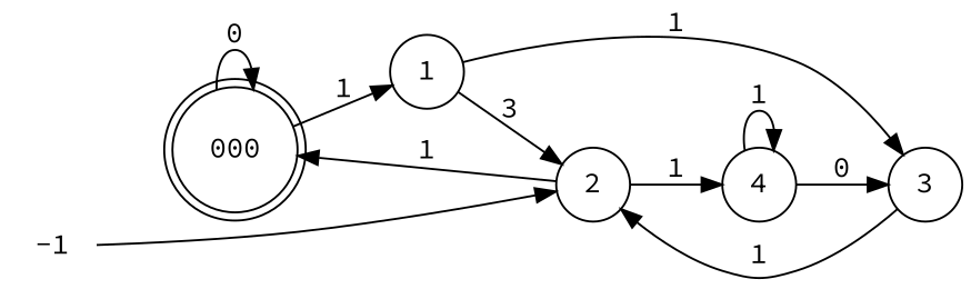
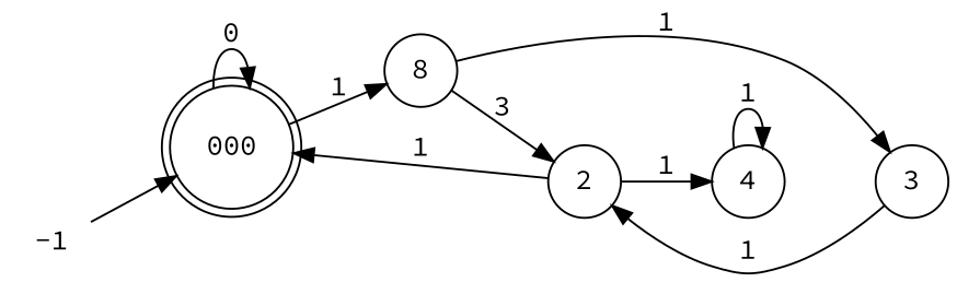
  digraph {
    fontname="Source Code Pro"
    rankdir=LR
    node [fontname="Source Code Pro" shape=circle]
    edge [fontname="Source Code Pro"]
    n1 [label=000 ordering=out shape=doublecircle]
-   1
+   1 [label=8]
    2
    3
    -1 [color=white]
    4
    n1 -> n1 [label=0]
    n1 -> 1 [label=1]
    1 -> 2 [label=3]
    1 -> 3 [label=1]
    2 -> n1 [label=1]
    2 -> 4 [label=1]
    3 -> 2 [label=1]
-   -1 -> 2
-   4 -> 3 [label=0]
+   -1 -> n1
    4 -> 4 [label=1]
  }
